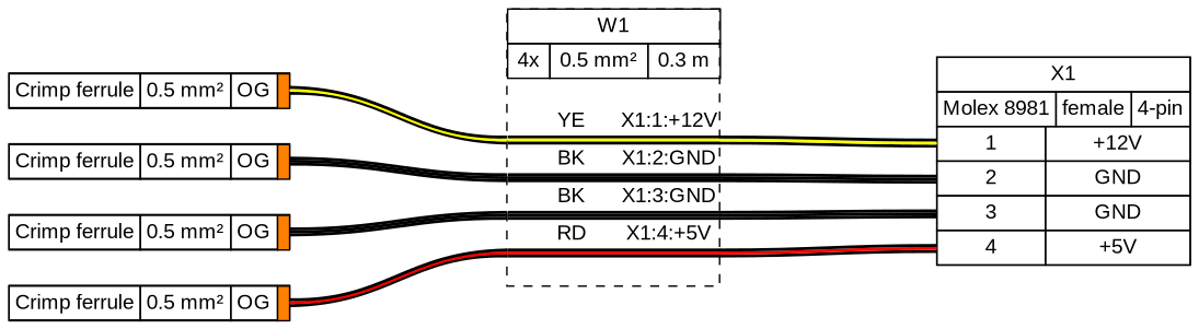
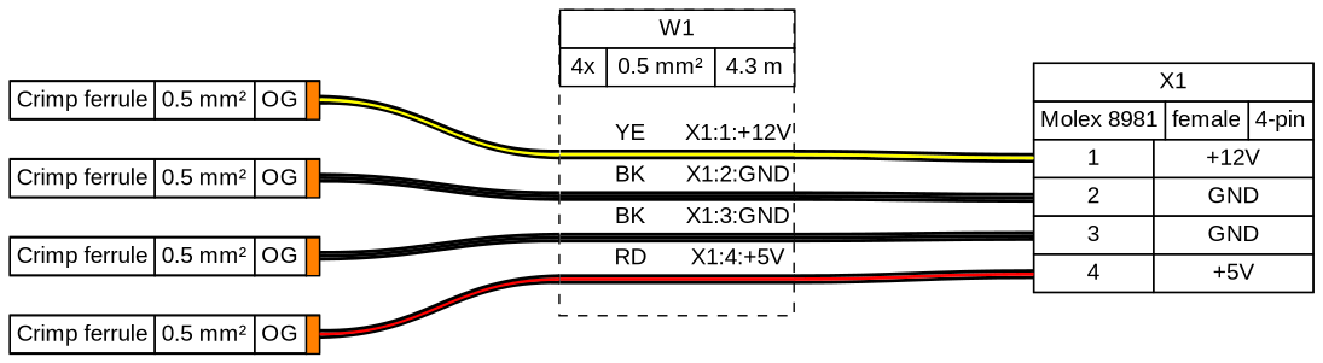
  graph {
    bgcolor="#FFFFFF"
    fontname=arial
    nodesep=0.33
    rankdir=LR
    ranksep=2
    node [fillcolor="#FFFFFF" fontname=arial margin=0 shape=box style=filled]
    edge [color="#000000:#000000:#000000" fontname=arial style=bold tailport=e]
    n1 [height=0 label=< <table border="0" cellspacing="0" cellpadding="0">  <tr><td>   <table border="0" cellspacing="0" cellpadding="3" cellborder="1"><tr>    <td balign="left">X1</td>   </tr></table>  </td></tr>  <tr><td>   <table border="0" cellspacing="0" cellpadding="3" cellborder="1"><tr>    <td balign="left">Molex 8981</td>    <td balign="left">female</td>    <td balign="left">4-pin</td>   </tr></table>  </td></tr>  <tr><td>   <table border="0" cellspacing="0" cellpadding="3" cellborder="1">    <tr>     <td port="p1l">1</td>     <td>+12V</td>    </tr>    <tr>     <td port="p2l">2</td>     <td>GND</td>    </tr>    <tr>     <td port="p3l">3</td>     <td>GND</td>    </tr>    <tr>     <td port="p4l">4</td>     <td>+5V</td>    </tr>   </table>  </td></tr> </table> > width=0]
    n2 [height=0 label=< <table border="0" cellspacing="0" cellpadding="0">  <tr><td>   <table border="0" cellspacing="0" cellpadding="3" cellborder="1"><tr>    <td balign="left">Crimp ferrule</td>    <td balign="left">0.5 mm²</td>    <td balign="left">OG</td>    <td balign="left" bgcolor="#FF8000" width="4"></td>   </tr></table>  </td></tr> </table> > width=0]
-   n3 [height=0 label=< <table border="0" cellspacing="0" cellpadding="0">  <tr><td>   <table border="0" cellspacing="0" cellpadding="3" cellborder="1"><tr>    <td balign="left">W1</td>   </tr></table>  </td></tr>  <tr><td>   <table border="0" cellspacing="0" cellpadding="3" cellborder="1"><tr>    <td balign="left">4x</td>    <td balign="left">0.5 mm²</td>    <td balign="left">0.3 m</td>   </tr></table>  </td></tr>  <tr><td>   <table border="0" cellspacing="0" cellborder="0">    <tr><td>&nbsp;</td></tr>    <tr>     <td></td>     <td>      YE     </td>     <td>X1:1:+12V</td>    </tr>    <tr>     <td colspan="3" border="0" cellspacing="0" cellpadding="0" port="w1" height="6">      <table cellspacing="0" cellborder="0" border="0">       <tr><td colspan="3" cellpadding="0" height="2" bgcolor="#000000" border="0"></td></tr>       <tr><td colspan="3" cellpadding="0" height="2" bgcolor="#ffff00" border="0"></td></tr>       <tr><td colspan="3" cellpadding="0" height="2" bgcolor="#000000" border="0"></td></tr>      </table>     </td>    </tr>    <tr>     <td></td>     <td>      BK     </td>     <td>X1:2:GND</td>    </tr>    <tr>     <td colspan="3" border="0" cellspacing="0" cellpadding="0" port="w2" height="6">      <table cellspacing="0" cellborder="0" border="0">       <tr><td colspan="3" cellpadding="0" height="2" bgcolor="#000000" border="0"></td></tr>       <tr><td colspan="3" cellpadding="0" height="2" bgcolor="#000000" border="0"></td></tr>       <tr><td colspan="3" cellpadding="0" height="2" bgcolor="#000000" border="0"></td></tr>      </table>     </td>    </tr>    <tr>     <td></td>     <td>      BK     </td>     <td>X1:3:GND</td>    </tr>    <tr>     <td colspan="3" border="0" cellspacing="0" cellpadding="0" port="w3" height="6">      <table cellspacing="0" cellborder="0" border="0">       <tr><td colspan="3" cellpadding="0" height="2" bgcolor="#000000" border="0"></td></tr>       <tr><td colspan="3" cellpadding="0" height="2" bgcolor="#000000" border="0"></td></tr>       <tr><td colspan="3" cellpadding="0" height="2" bgcolor="#000000" border="0"></td></tr>      </table>     </td>    </tr>    <tr>     <td></td>     <td>      RD     </td>     <td>X1:4:+5V</td>    </tr>    <tr>     <td colspan="3" border="0" cellspacing="0" cellpadding="0" port="w4" height="6">      <table cellspacing="0" cellborder="0" border="0">       <tr><td colspan="3" cellpadding="0" height="2" bgcolor="#000000" border="0"></td></tr>       <tr><td colspan="3" cellpadding="0" height="2" bgcolor="#ff0000" border="0"></td></tr>       <tr><td colspan="3" cellpadding="0" height="2" bgcolor="#000000" border="0"></td></tr>      </table>     </td>    </tr>    <tr><td>&nbsp;</td></tr>   </table>  </td></tr> </table> > style="filled,dashed" width=0]
+   n3 [height=0 label=< <table border="0" cellspacing="0" cellpadding="0">  <tr><td>   <table border="0" cellspacing="0" cellpadding="3" cellborder="1"><tr>    <td balign="left">W1</td>   </tr></table>  </td></tr>  <tr><td>   <table border="0" cellspacing="0" cellpadding="3" cellborder="1"><tr>    <td balign="left">4x</td>    <td balign="left">0.5 mm²</td>    <td balign="left">4.3 m</td>   </tr></table>  </td></tr>  <tr><td>   <table border="0" cellspacing="0" cellborder="0">    <tr><td>&nbsp;</td></tr>    <tr>     <td></td>     <td>      YE     </td>     <td>X1:1:+12V</td>    </tr>    <tr>     <td colspan="3" border="0" cellspacing="0" cellpadding="0" port="w1" height="6">      <table cellspacing="0" cellborder="0" border="0">       <tr><td colspan="3" cellpadding="0" height="2" bgcolor="#000000" border="0"></td></tr>       <tr><td colspan="3" cellpadding="0" height="2" bgcolor="#ffff00" border="0"></td></tr>       <tr><td colspan="3" cellpadding="0" height="2" bgcolor="#000000" border="0"></td></tr>      </table>     </td>    </tr>    <tr>     <td></td>     <td>      BK     </td>     <td>X1:2:GND</td>    </tr>    <tr>     <td colspan="3" border="0" cellspacing="0" cellpadding="0" port="w2" height="6">      <table cellspacing="0" cellborder="0" border="0">       <tr><td colspan="3" cellpadding="0" height="2" bgcolor="#000000" border="0"></td></tr>       <tr><td colspan="3" cellpadding="0" height="2" bgcolor="#000000" border="0"></td></tr>       <tr><td colspan="3" cellpadding="0" height="2" bgcolor="#000000" border="0"></td></tr>      </table>     </td>    </tr>    <tr>     <td></td>     <td>      BK     </td>     <td>X1:3:GND</td>    </tr>    <tr>     <td colspan="3" border="0" cellspacing="0" cellpadding="0" port="w3" height="6">      <table cellspacing="0" cellborder="0" border="0">       <tr><td colspan="3" cellpadding="0" height="2" bgcolor="#000000" border="0"></td></tr>       <tr><td colspan="3" cellpadding="0" height="2" bgcolor="#000000" border="0"></td></tr>       <tr><td colspan="3" cellpadding="0" height="2" bgcolor="#000000" border="0"></td></tr>      </table>     </td>    </tr>    <tr>     <td></td>     <td>      RD     </td>     <td>X1:4:+5V</td>    </tr>    <tr>     <td colspan="3" border="0" cellspacing="0" cellpadding="0" port="w4" height="6">      <table cellspacing="0" cellborder="0" border="0">       <tr><td colspan="3" cellpadding="0" height="2" bgcolor="#000000" border="0"></td></tr>       <tr><td colspan="3" cellpadding="0" height="2" bgcolor="#ff0000" border="0"></td></tr>       <tr><td colspan="3" cellpadding="0" height="2" bgcolor="#000000" border="0"></td></tr>      </table>     </td>    </tr>    <tr><td>&nbsp;</td></tr>   </table>  </td></tr> </table> > style="filled,dashed" width=0]
    n4 [height=0 label=< <table border="0" cellspacing="0" cellpadding="0">  <tr><td>   <table border="0" cellspacing="0" cellpadding="3" cellborder="1"><tr>    <td balign="left">Crimp ferrule</td>    <td balign="left">0.5 mm²</td>    <td balign="left">OG</td>    <td balign="left" bgcolor="#FF8000" width="4"></td>   </tr></table>  </td></tr> </table> > width=0]
    n5 [height=0 label=< <table border="0" cellspacing="0" cellpadding="0">  <tr><td>   <table border="0" cellspacing="0" cellpadding="3" cellborder="1"><tr>    <td balign="left">Crimp ferrule</td>    <td balign="left">0.5 mm²</td>    <td balign="left">OG</td>    <td balign="left" bgcolor="#FF8000" width="4"></td>   </tr></table>  </td></tr> </table> > width=0]
    n6 [height=0 label=< <table border="0" cellspacing="0" cellpadding="0">  <tr><td>   <table border="0" cellspacing="0" cellpadding="3" cellborder="1"><tr>    <td balign="left">Crimp ferrule</td>    <td balign="left">0.5 mm²</td>    <td balign="left">OG</td>    <td balign="left" bgcolor="#FF8000" width="4"></td>   </tr></table>  </td></tr> </table> > width=0]
    n2 -- n3 [color="#000000:#ffff00:#000000" headport="w1:w"]
    n3 -- n1 [color="#000000:#ffff00:#000000" headport="p1l:w" tailport="w1:e"]
    n3 -- n1 [headport="p2l:w" tailport="w2:e"]
    n3 -- n1 [headport="p3l:w" tailport="w3:e"]
    n3 -- n1 [color="#000000:#ff0000:#000000" headport="p4l:w" tailport="w4:e"]
    n4 -- n3 [headport="w2:w"]
    n5 -- n3 [headport="w3:w"]
    n6 -- n3 [color="#000000:#ff0000:#000000" headport="w4:w"]
  }
